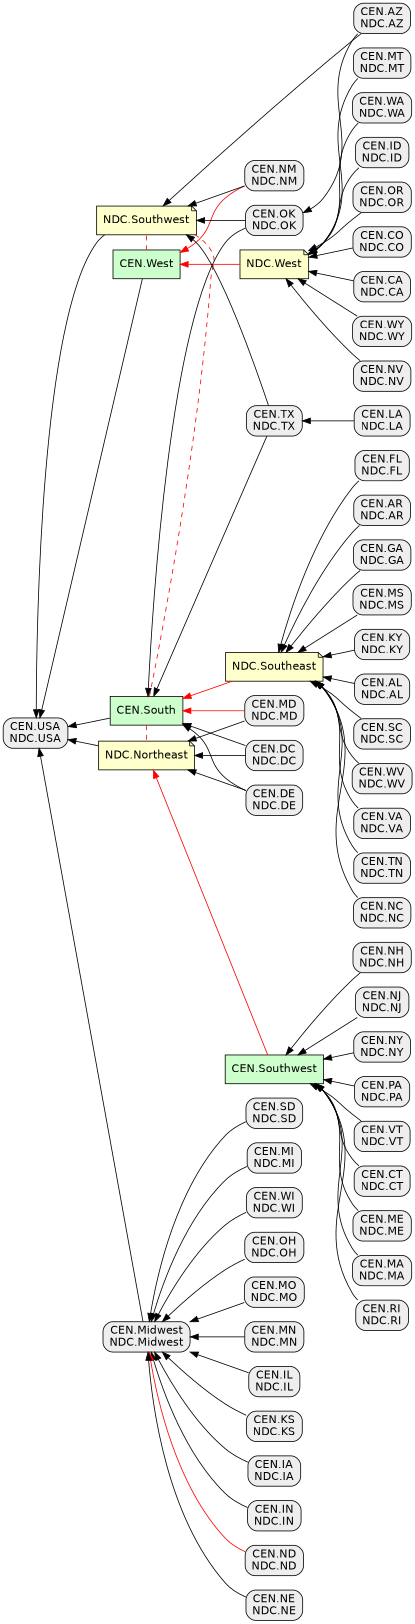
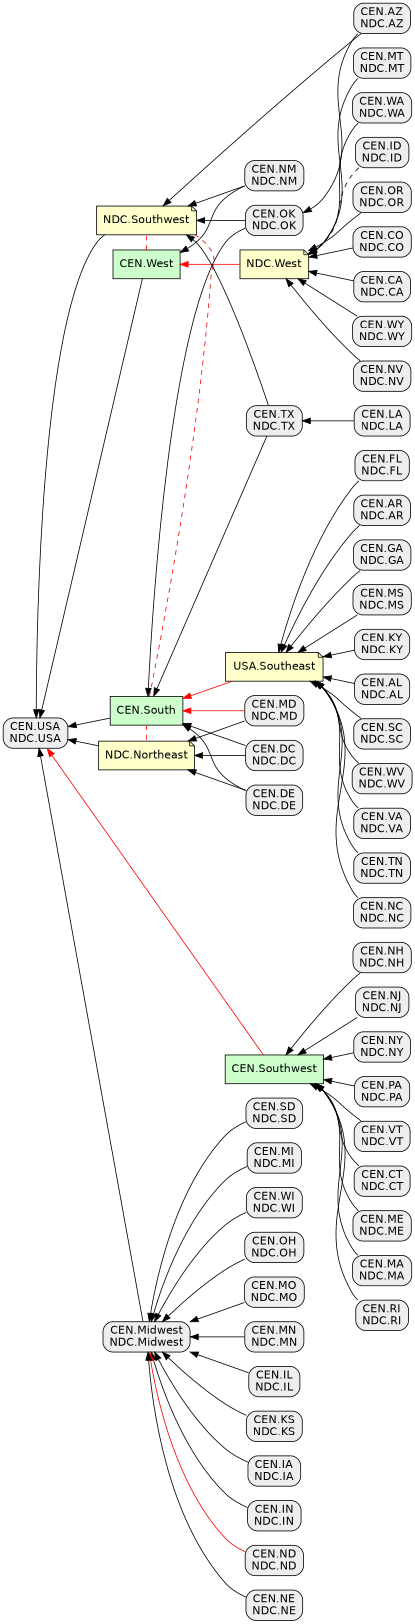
  digraph {
    rankdir=RL
    node [fillcolor="#EEEEEE" fontname=helvetica shape=box style="filled,rounded"]
    edge [arrowhead=normal color="#000000" constraint=true penwidth=1 style=solid]
    "CEN.West" [fillcolor="#CCFFCC" style=filled]
    "CEN.USA\nNDC.USA"
    "NDC.Southwest" [fillcolor="#FFFFCC" shape=note style=filled]
    n4 [fillcolor="#CCFFCC" label="CEN.Southwest" style=filled]
    "NDC.Northeast" [fillcolor="#FFFFCC" shape=note style=filled]
    "CEN.South" [fillcolor="#CCFFCC" style=filled]
    "NDC.West" [fillcolor="#FFFFCC" shape=note style=filled]
    "CEN.WA\nNDC.WA"
    "CEN.NJ\nNDC.NJ"
    "CEN.NM\nNDC.NM"
-   "NDC.Southeast" [fillcolor="#FFFFCC" shape=note style=filled]
+   "NDC.Southeast" [fillcolor="#FFFFCC" shape=note style=filled label="USA.Southeast"]
    "CEN.KY\nNDC.KY"
    "CEN.AL\nNDC.AL"
    "CEN.IL\nNDC.IL"
    "CEN.Midwest\nNDC.Midwest"
    "CEN.SC\nNDC.SC"
    "CEN.AZ\nNDC.AZ"
    "CEN.OK\nNDC.OK"
    "CEN.NY\nNDC.NY"
    "CEN.KS\nNDC.KS"
    "CEN.PA\nNDC.PA"
    "CEN.VT\nNDC.VT"
    "CEN.ID\nNDC.ID"
    "CEN.CT\nNDC.CT"
    "CEN.OR\nNDC.OR"
    "CEN.WV\nNDC.WV"
    "CEN.CO\nNDC.CO"
    "CEN.CA\nNDC.CA"
    "CEN.TX\nNDC.TX"
    "CEN.VA\nNDC.VA"
    "CEN.DE\nNDC.DE"
    "CEN.ME\nNDC.ME"
    "CEN.TN\nNDC.TN"
    "CEN.IA\nNDC.IA"
    "CEN.NC\nNDC.NC"
    "CEN.IN\nNDC.IN"
    "CEN.WY\nNDC.WY"
    "CEN.ND\nNDC.ND"
    "CEN.NE\nNDC.NE"
    "CEN.LA\nNDC.LA"
    "CEN.FL\nNDC.FL"
    "CEN.NV\nNDC.NV"
    "CEN.MA\nNDC.MA"
    "CEN.SD\nNDC.SD"
    "CEN.MI\nNDC.MI"
    "CEN.AR\nNDC.AR"
    "CEN.DC\nNDC.DC"
    "CEN.GA\nNDC.GA"
    "CEN.WI\nNDC.WI"
    "CEN.OH\nNDC.OH"
    "CEN.MO\nNDC.MO"
    "CEN.MN\nNDC.MN"
    "CEN.MD\nNDC.MD"
    "CEN.MS\nNDC.MS"
    "CEN.RI\nNDC.RI"
    "CEN.NH\nNDC.NH"
    "CEN.MT\nNDC.MT"
    "CEN.West" -> "CEN.USA\nNDC.USA"
    "CEN.West" -> "NDC.Southwest" [arrowhead=none color="#FF0000" constraint=false style=dashed]
    "NDC.Southwest" -> "CEN.USA\nNDC.USA"
-   n4 -> "NDC.Northeast" [color="#FF0000"]
+   n4 -> "CEN.USA\nNDC.USA" [color="#FF0000"]
    "NDC.Northeast" -> "CEN.USA\nNDC.USA"
    "CEN.South" -> "CEN.USA\nNDC.USA"
    "CEN.South" -> "NDC.Southwest" [arrowhead=none color="#FF0000" constraint=false style=dashed]
    "CEN.South" -> "NDC.Northeast" [arrowhead=none color="#FF0000" constraint=false style=dashed]
    "NDC.West" -> "CEN.West" [color="#FF0000"]
    "CEN.WA\nNDC.WA" -> "NDC.West"
    "CEN.NJ\nNDC.NJ" -> n4
-   "CEN.NM\nNDC.NM" -> "CEN.West" [color="#FF0000"]
+   "CEN.NM\nNDC.NM" -> "CEN.West"
    "CEN.NM\nNDC.NM" -> "NDC.Southwest"
    "NDC.Southeast" -> "CEN.South" [color="#FF0000"]
    "CEN.KY\nNDC.KY" -> "NDC.Southeast"
    "CEN.AL\nNDC.AL" -> "NDC.Southeast"
    "CEN.IL\nNDC.IL" -> "CEN.Midwest\nNDC.Midwest"
    "CEN.Midwest\nNDC.Midwest" -> "CEN.USA\nNDC.USA"
    "CEN.SC\nNDC.SC" -> "NDC.Southeast"
    "CEN.AZ\nNDC.AZ" -> "NDC.Southwest"
    "CEN.AZ\nNDC.AZ" -> "CEN.OK\nNDC.OK"
    "CEN.OK\nNDC.OK" -> "NDC.Southwest"
    "CEN.OK\nNDC.OK" -> "CEN.South"
    "CEN.NY\nNDC.NY" -> n4
    "CEN.KS\nNDC.KS" -> "CEN.Midwest\nNDC.Midwest"
    "CEN.PA\nNDC.PA" -> n4
    "CEN.VT\nNDC.VT" -> n4
-   "CEN.ID\nNDC.ID" -> "NDC.West"
+   "CEN.ID\nNDC.ID" -> "NDC.West" [style=dashed]
    "CEN.CT\nNDC.CT" -> n4
    "CEN.OR\nNDC.OR" -> "NDC.West"
    "CEN.WV\nNDC.WV" -> "NDC.Southeast"
    "CEN.CO\nNDC.CO" -> "NDC.West"
    "CEN.CA\nNDC.CA" -> "NDC.West"
    "CEN.TX\nNDC.TX" -> "NDC.Southwest"
    "CEN.TX\nNDC.TX" -> "CEN.South"
    "CEN.VA\nNDC.VA" -> "NDC.Southeast"
    "CEN.DE\nNDC.DE" -> "NDC.Northeast"
    "CEN.DE\nNDC.DE" -> "CEN.South"
    "CEN.ME\nNDC.ME" -> n4
    "CEN.TN\nNDC.TN" -> "NDC.Southeast"
    "CEN.IA\nNDC.IA" -> "CEN.Midwest\nNDC.Midwest"
    "CEN.NC\nNDC.NC" -> "NDC.Southeast"
    "CEN.IN\nNDC.IN" -> "CEN.Midwest\nNDC.Midwest"
    "CEN.WY\nNDC.WY" -> "NDC.West"
    "CEN.ND\nNDC.ND" -> "CEN.Midwest\nNDC.Midwest" [color="#FF0000"]
    "CEN.NE\nNDC.NE" -> "CEN.Midwest\nNDC.Midwest"
    "CEN.LA\nNDC.LA" -> "CEN.TX\nNDC.TX"
    "CEN.FL\nNDC.FL" -> "NDC.Southeast"
    "CEN.NV\nNDC.NV" -> "NDC.West"
    "CEN.MA\nNDC.MA" -> n4
    "CEN.SD\nNDC.SD" -> "CEN.Midwest\nNDC.Midwest"
    "CEN.MI\nNDC.MI" -> "CEN.Midwest\nNDC.Midwest"
    "CEN.AR\nNDC.AR" -> "NDC.Southeast"
    "CEN.DC\nNDC.DC" -> "NDC.Northeast"
    "CEN.DC\nNDC.DC" -> "CEN.South"
    "CEN.GA\nNDC.GA" -> "NDC.Southeast"
    "CEN.WI\nNDC.WI" -> "CEN.Midwest\nNDC.Midwest"
    "CEN.OH\nNDC.OH" -> "CEN.Midwest\nNDC.Midwest"
    "CEN.MO\nNDC.MO" -> "CEN.Midwest\nNDC.Midwest"
    "CEN.MN\nNDC.MN" -> "CEN.Midwest\nNDC.Midwest"
    "CEN.MD\nNDC.MD" -> "NDC.Northeast"
    "CEN.MD\nNDC.MD" -> "CEN.South" [color="#FF0000"]
    "CEN.MS\nNDC.MS" -> "NDC.Southeast"
    "CEN.RI\nNDC.RI" -> n4
    "CEN.NH\nNDC.NH" -> n4
    "CEN.MT\nNDC.MT" -> "NDC.West"
  }
